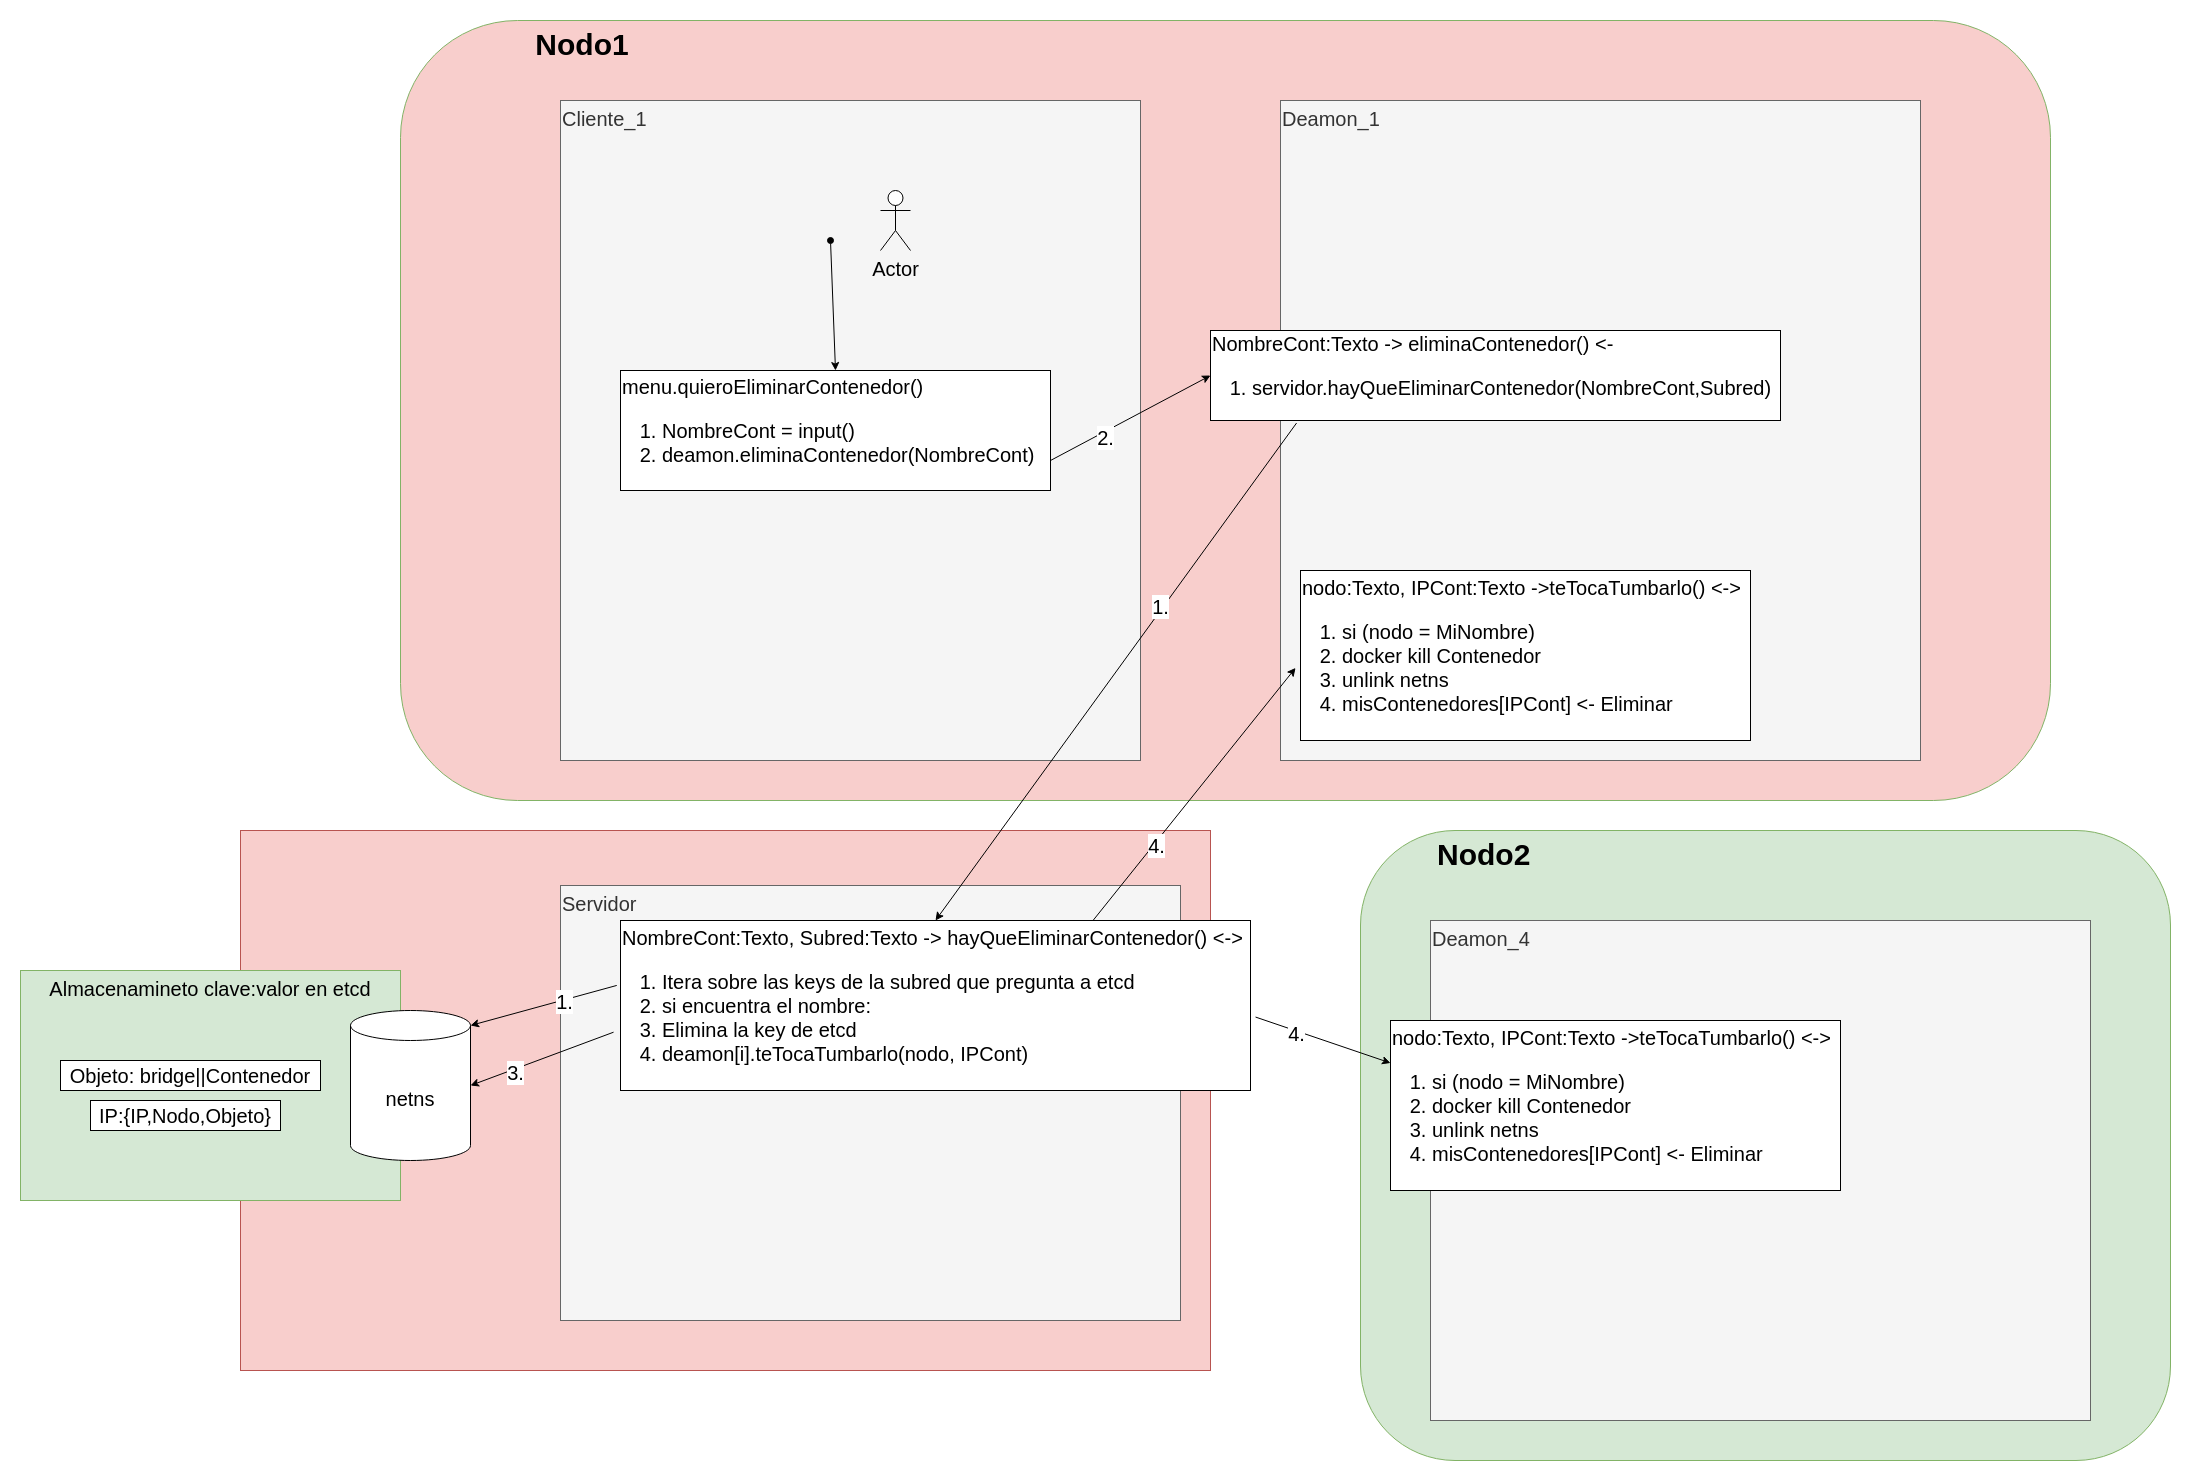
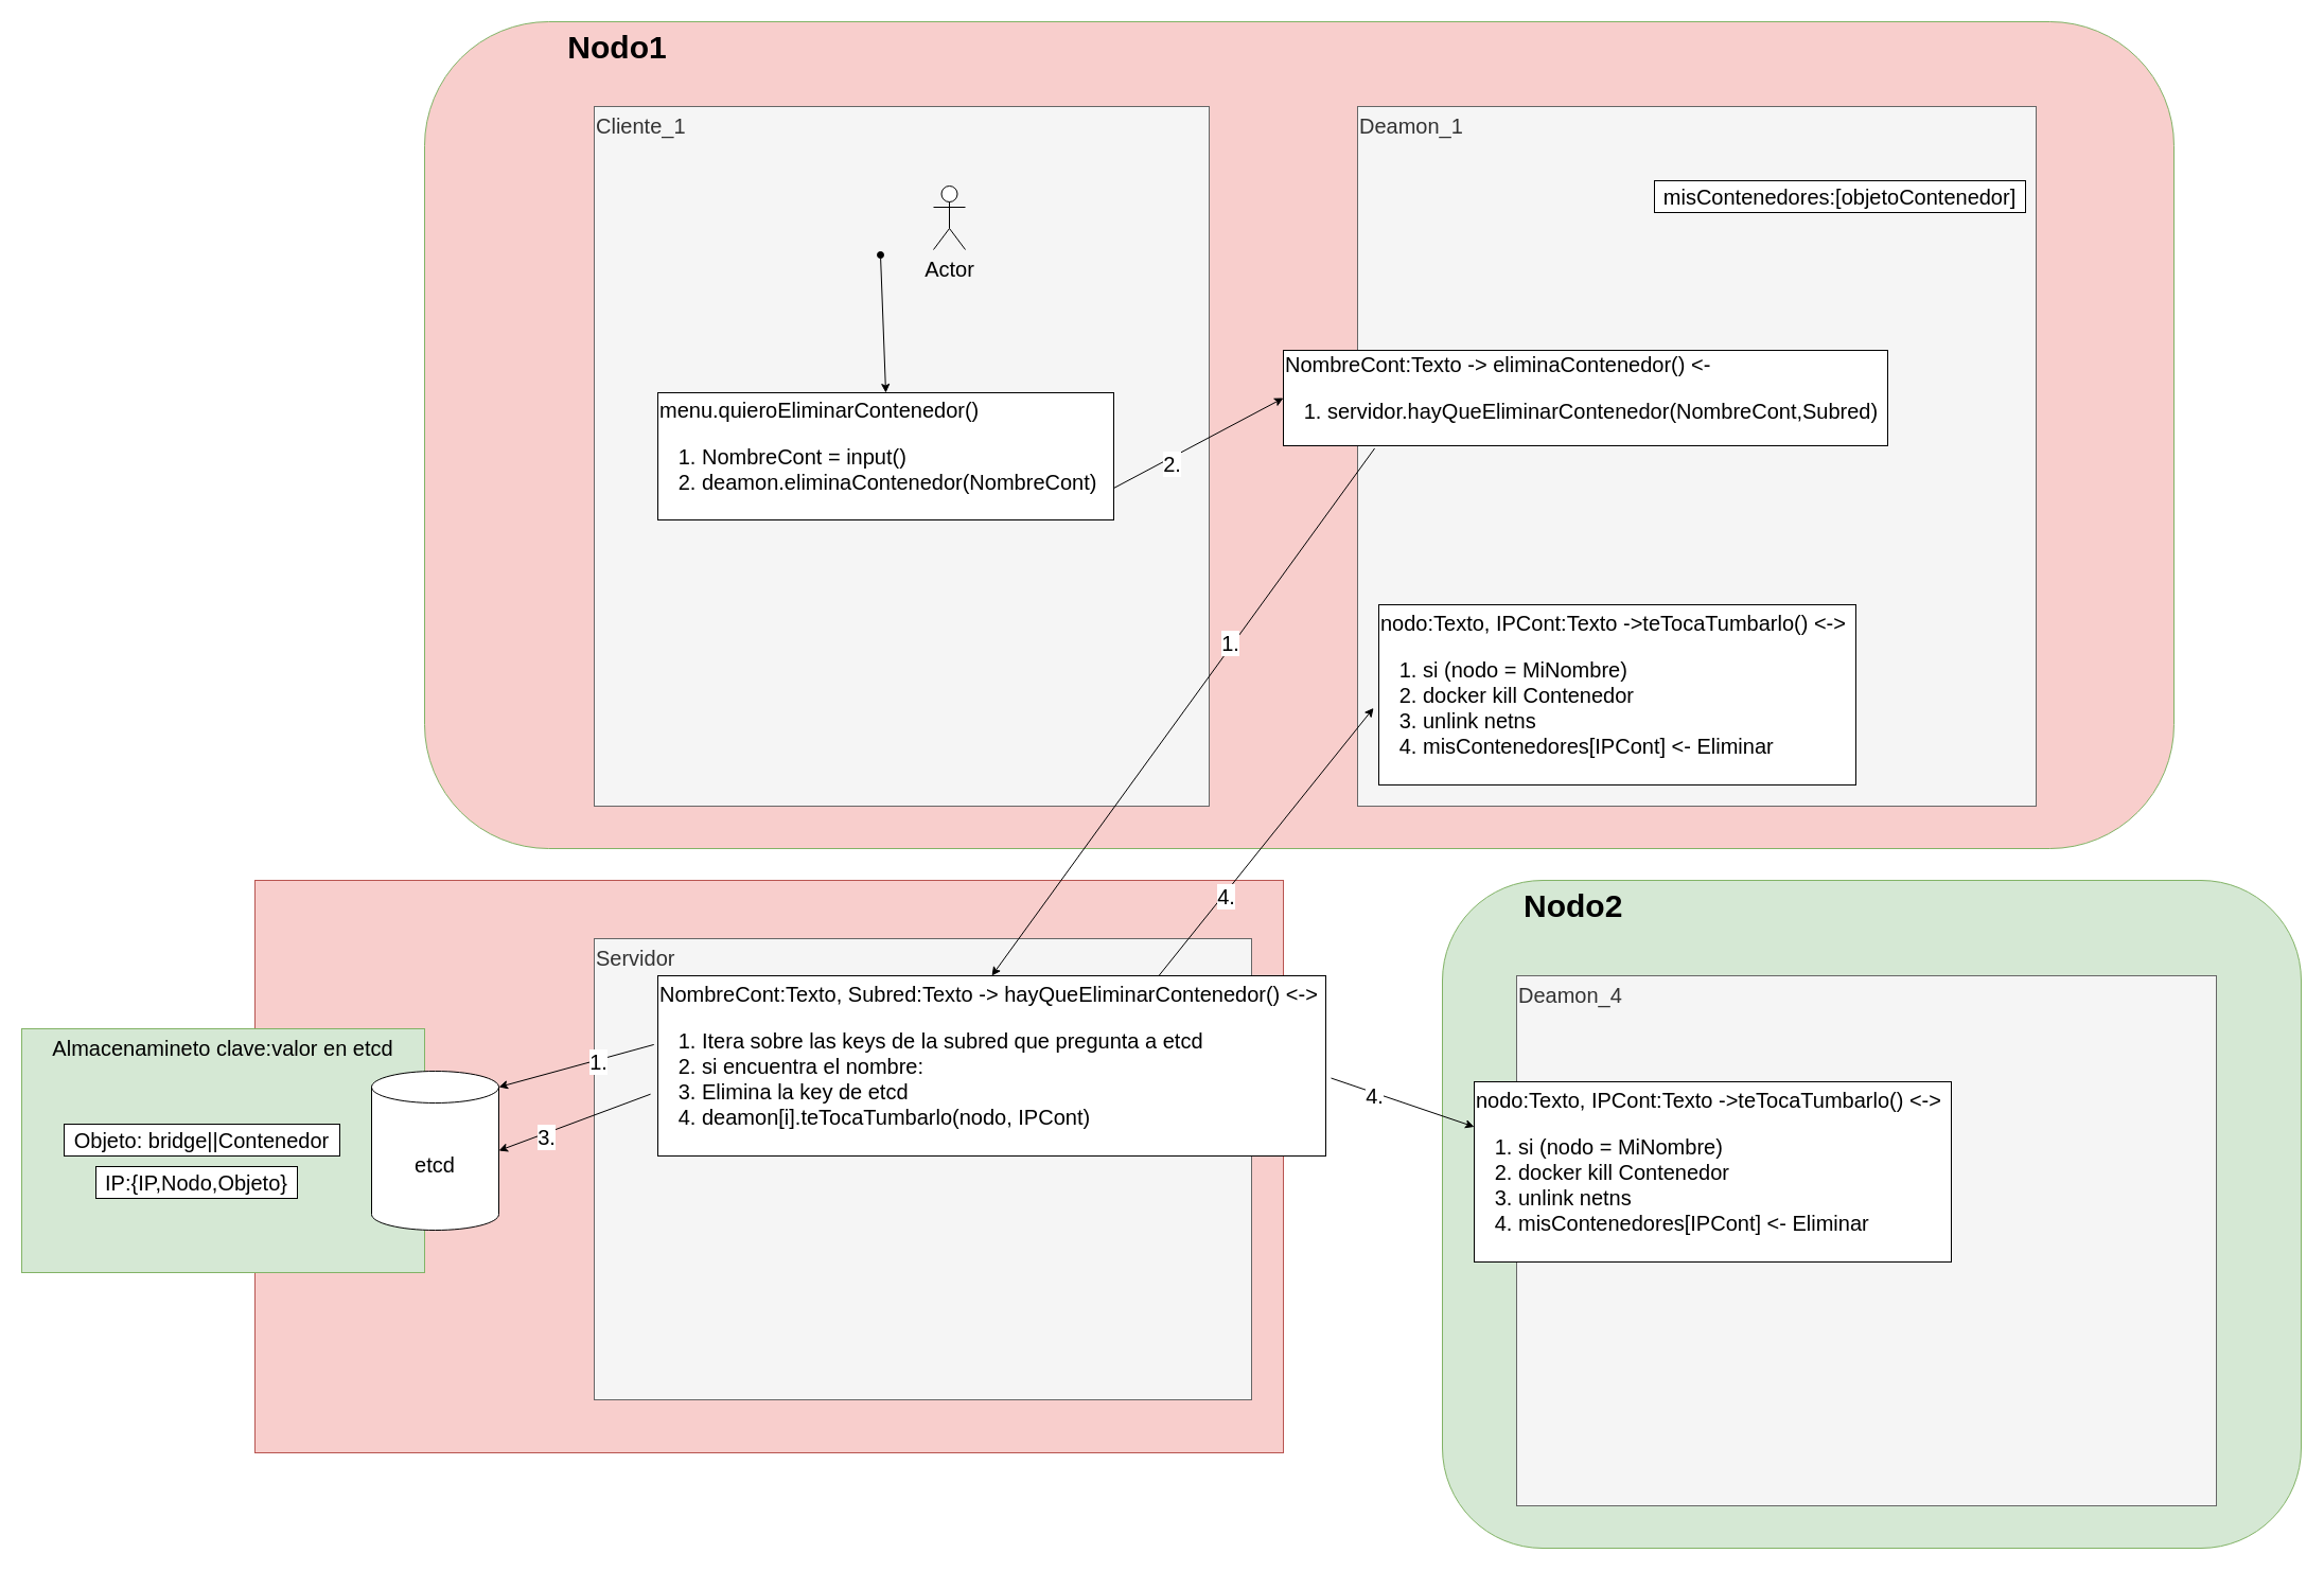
  <mxCell id="0" />
  <mxCell id="1" parent="0" />
  <mxCell id="2" value="&amp;nbsp;&amp;nbsp;&amp;nbsp;&amp;nbsp;&amp;nbsp;&amp;nbsp;&amp;nbsp;&amp;nbsp; Nodo2" style="rounded=1;whiteSpace=wrap;html=1;fontSize=30;fillColor=#d5e8d4;strokeColor=#82b366;fontStyle=1;verticalAlign=top;align=left;" vertex="1" parent="1"><mxGeometry x="1360" y="830" width="810" height="630" as="geometry" /></mxCell>
  <mxCell id="3" value="&amp;nbsp;&amp;nbsp;&amp;nbsp;&amp;nbsp;&amp;nbsp;&amp;nbsp;&amp;nbsp;&amp;nbsp;&amp;nbsp;&amp;nbsp;&amp;nbsp;&amp;nbsp;&amp;nbsp;&amp;nbsp;&amp;nbsp; Nodo1" style="rounded=1;whiteSpace=wrap;html=1;fillColor=#f8cecc;strokeColor=#82b366;fontSize=30;fontStyle=1;verticalAlign=top;align=left;" vertex="1" parent="1"><mxGeometry x="400" y="20" width="1650" height="780" as="geometry" /></mxCell>
  <mxCell id="4" value="" style="rounded=0;whiteSpace=wrap;html=1;fillColor=#f8cecc;strokeColor=#b85450;" parent="1" vertex="1"><mxGeometry x="240" y="830" width="970" height="540" as="geometry" /></mxCell>
  <mxCell id="5" value="Cliente_1" style="rounded=0;whiteSpace=wrap;html=1;fillColor=#f5f5f5;fontColor=#333333;strokeColor=#666666;fontSize=20;align=left;horizontal=1;verticalAlign=top;" parent="1" vertex="1"><mxGeometry x="560" y="100" width="580" height="660" as="geometry" /></mxCell>
  <mxCell id="6" value="Deamon_1" style="rounded=0;whiteSpace=wrap;html=1;fillColor=#f5f5f5;fontColor=#333333;strokeColor=#666666;fontSize=20;align=left;horizontal=1;verticalAlign=top;" parent="1" vertex="1"><mxGeometry x="1280" y="100" width="640" height="660" as="geometry" /></mxCell>
  <mxCell id="7" value="Deamon_4" style="rounded=0;whiteSpace=wrap;html=1;fillColor=#f5f5f5;fontColor=#333333;strokeColor=#666666;fontSize=20;align=left;horizontal=1;verticalAlign=top;" parent="1" vertex="1"><mxGeometry x="1430" y="920" width="660" height="500" as="geometry" /></mxCell>
  <mxCell id="8" value="Servidor" style="rounded=0;whiteSpace=wrap;html=1;fillColor=#f5f5f5;fontColor=#333333;strokeColor=#666666;fontSize=20;align=left;horizontal=1;verticalAlign=top;" parent="1" vertex="1"><mxGeometry x="560" y="885" width="620" height="435" as="geometry" /></mxCell>
  <mxCell id="9" value="&lt;div&gt;menu.quieroEliminarContenedor()&lt;/div&gt;&lt;div&gt;&lt;ol&gt;&lt;li&gt;NombreCont = input()&lt;/li&gt;&lt;li&gt;deamon.eliminaContenedor(NombreCont)&lt;br&gt;&lt;/li&gt;&lt;/ol&gt;&lt;/div&gt;" style="rounded=0;whiteSpace=wrap;html=1;fontSize=20;autosize=1;align=left;" parent="1" vertex="1"><mxGeometry x="620" y="370" width="430" height="120" as="geometry" /></mxCell>
  <mxCell id="10" value="" style="endArrow=classic;html=1;rounded=0;fontSize=20;entryX=0.5;entryY=0;entryDx=0;entryDy=0;startArrow=oval;startFill=1;" parent="1" target="9" edge="1"><mxGeometry width="50" height="50" relative="1" as="geometry"><mxPoint x="830" y="240" as="sourcePoint" /><mxPoint x="830" y="380" as="targetPoint" /></mxGeometry></mxCell>
- <mxCell id="11" value="Actor" style="shape=umlActor;verticalLabelPosition=bottom;verticalAlign=top;html=1;outlineConnect=0;fontSize=20;" parent="1" vertex="1"><mxGeometry x="880" y="190" width="30" height="60" as="geometry" /></mxCell>
+ <mxCell id="11" value="Actor" style="shape=umlActor;verticalLabelPosition=bottom;verticalAlign=top;html=1;outlineConnect=0;fontSize=20;" parent="1" vertex="1"><mxGeometry x="880" y="175" width="30" height="60" as="geometry" /></mxCell>
  <mxCell id="12" value="&lt;div&gt;NombreCont:Texto -&amp;gt; eliminaContenedor() &amp;lt;-&lt;/div&gt;&lt;div&gt;&lt;ol&gt;&lt;li&gt;servidor.hayQueEliminarContenedor(NombreCont,Subred)&lt;br&gt;&lt;/li&gt;&lt;/ol&gt;&lt;/div&gt;" style="rounded=0;whiteSpace=wrap;html=1;fontSize=20;autosize=1;align=left;" parent="1" vertex="1"><mxGeometry x="1210" y="330" width="570" height="90" as="geometry" /></mxCell>
  <mxCell id="13" value="&lt;div&gt;NombreCont:Texto, Subred:Texto -&amp;gt; hayQueEliminarContenedor() &amp;lt;-&amp;gt;&lt;/div&gt;&lt;div&gt;&lt;ol&gt;&lt;li&gt;Itera sobre las keys de la subred que pregunta a etcd&lt;/li&gt;&lt;li&gt;si encuentra el nombre:&lt;/li&gt;&lt;li&gt;Elimina la key de etcd&lt;/li&gt;&lt;li&gt;deamon[i].teTocaTumbarlo(nodo, IPCont)&lt;br&gt;&lt;/li&gt;&lt;/ol&gt;&lt;/div&gt;" style="rounded=0;whiteSpace=wrap;html=1;fontSize=20;autosize=1;align=left;" parent="1" vertex="1"><mxGeometry x="620" y="920" width="630" height="170" as="geometry" /></mxCell>
  <mxCell id="14" value="" style="endArrow=classic;html=1;rounded=0;exitX=1;exitY=0.75;exitDx=0;exitDy=0;entryX=0;entryY=0.5;entryDx=0;entryDy=0;" parent="1" source="9" target="12" edge="1"><mxGeometry width="50" height="50" relative="1" as="geometry"><mxPoint x="1160" y="860" as="sourcePoint" /><mxPoint x="1210" y="810" as="targetPoint" /></mxGeometry></mxCell>
  <mxCell id="15" value="&lt;font style=&quot;font-size: 20px&quot;&gt;2.&lt;/font&gt;" style="edgeLabel;html=1;align=center;verticalAlign=middle;resizable=0;points=[];" parent="14" vertex="1" connectable="0"><mxGeometry x="-0.346" y="-5" relative="1" as="geometry"><mxPoint as="offset" /></mxGeometry></mxCell>
  <mxCell id="16" value="" style="endArrow=classic;html=1;rounded=0;exitX=0.151;exitY=1.028;exitDx=0;exitDy=0;exitPerimeter=0;entryX=0.5;entryY=0;entryDx=0;entryDy=0;" parent="1" source="12" target="13" edge="1"><mxGeometry width="50" height="50" relative="1" as="geometry"><mxPoint x="1160" y="860" as="sourcePoint" /><mxPoint x="1210" y="620" as="targetPoint" /></mxGeometry></mxCell>
  <mxCell id="17" value="1." style="edgeLabel;html=1;align=center;verticalAlign=middle;resizable=0;points=[];fontSize=20;" parent="16" vertex="1" connectable="0"><mxGeometry x="-0.257" y="-2" relative="1" as="geometry"><mxPoint x="-1" as="offset" /></mxGeometry></mxCell>
  <mxCell id="18" value="" style="endArrow=classic;html=1;rounded=0;exitX=-0.006;exitY=0.382;exitDx=0;exitDy=0;entryX=1;entryY=0;entryDx=0;entryDy=15;entryPerimeter=0;exitPerimeter=0;" parent="1" source="13" target="28" edge="1"><mxGeometry width="50" height="50" relative="1" as="geometry"><mxPoint x="1160" y="880" as="sourcePoint" /><mxPoint x="460" y="1075" as="targetPoint" /></mxGeometry></mxCell>
  <mxCell id="19" value="1." style="edgeLabel;html=1;align=center;verticalAlign=middle;resizable=0;points=[];fontSize=20;" parent="18" vertex="1" connectable="0"><mxGeometry x="-0.27" y="1" relative="1" as="geometry"><mxPoint as="offset" /></mxGeometry></mxCell>
  <mxCell id="20" value="" style="endArrow=classic;html=1;rounded=0;fontSize=20;exitX=-0.011;exitY=0.657;exitDx=0;exitDy=0;exitPerimeter=0;entryX=1;entryY=0.5;entryDx=0;entryDy=0;entryPerimeter=0;" parent="1" source="13" target="28" edge="1"><mxGeometry width="50" height="50" relative="1" as="geometry"><mxPoint x="800" y="810" as="sourcePoint" /><mxPoint x="460" y="1105" as="targetPoint" /></mxGeometry></mxCell>
  <mxCell id="21" value="3." style="edgeLabel;html=1;align=center;verticalAlign=middle;resizable=0;points=[];fontSize=20;" parent="20" vertex="1" connectable="0"><mxGeometry x="0.392" y="3" relative="1" as="geometry"><mxPoint as="offset" /></mxGeometry></mxCell>
  <mxCell id="22" value="&lt;div&gt;nodo:Texto, IPCont:Texto -&amp;gt;teTocaTumbarlo() &amp;lt;-&amp;gt;&lt;/div&gt;&lt;div&gt;&lt;ol&gt;&lt;li&gt;si (nodo = MiNombre)&lt;/li&gt;&lt;li&gt;docker kill Contenedor&lt;/li&gt;&lt;li&gt;unlink netns&lt;/li&gt;&lt;li&gt;misContenedores[IPCont] &amp;lt;- Eliminar&lt;br&gt;&lt;/li&gt;&lt;/ol&gt;&lt;/div&gt;" style="rounded=0;whiteSpace=wrap;html=1;fontSize=20;autosize=1;align=left;" parent="1" vertex="1"><mxGeometry x="1300" y="570" width="450" height="170" as="geometry" /></mxCell>
  <mxCell id="23" value="" style="endArrow=classic;html=1;rounded=0;fontSize=20;exitX=0.75;exitY=0;exitDx=0;exitDy=0;entryX=-0.011;entryY=0.573;entryDx=0;entryDy=0;entryPerimeter=0;" parent="1" source="13" target="22" edge="1"><mxGeometry width="50" height="50" relative="1" as="geometry"><mxPoint x="1350" y="720" as="sourcePoint" /><mxPoint x="1400" y="670" as="targetPoint" /></mxGeometry></mxCell>
  <mxCell id="24" value="4." style="edgeLabel;html=1;align=center;verticalAlign=middle;resizable=0;points=[];fontSize=20;" parent="23" vertex="1" connectable="0"><mxGeometry x="-0.397" y="-2" relative="1" as="geometry"><mxPoint as="offset" /></mxGeometry></mxCell>
  <mxCell id="25" value="" style="endArrow=classic;html=1;rounded=0;fontSize=20;exitX=1.008;exitY=0.568;exitDx=0;exitDy=0;entryX=0;entryY=0.25;entryDx=0;entryDy=0;exitPerimeter=0;" parent="1" source="13" target="32" edge="1"><mxGeometry width="50" height="50" relative="1" as="geometry"><mxPoint x="1370" y="1316.5" as="sourcePoint" /><mxPoint x="1535.05" y="1107.41" as="targetPoint" /></mxGeometry></mxCell>
  <mxCell id="26" value="4." style="edgeLabel;html=1;align=center;verticalAlign=middle;resizable=0;points=[];fontSize=20;" parent="25" vertex="1" connectable="0"><mxGeometry x="-0.397" y="-2" relative="1" as="geometry"><mxPoint as="offset" /></mxGeometry></mxCell>
  <mxCell id="27" value="&lt;div align=&quot;left&quot;&gt;Almacenamineto clave:valor en etcd&lt;br&gt;&lt;/div&gt;" style="rounded=0;whiteSpace=wrap;html=1;fontSize=20;fillColor=#d5e8d4;strokeColor=#82b366;horizontal=1;verticalAlign=top;" parent="1" vertex="1"><mxGeometry x="20" y="970" width="380" height="230" as="geometry" /></mxCell>
- <mxCell id="28" value="netns" style="shape=cylinder3;whiteSpace=wrap;html=1;boundedLbl=1;backgroundOutline=1;size=15;fontSize=20;" parent="1" vertex="1"><mxGeometry x="350" y="1010" width="120" height="150" as="geometry" /></mxCell>
+ <mxCell id="28" value="etcd" style="shape=cylinder3;whiteSpace=wrap;html=1;boundedLbl=1;backgroundOutline=1;size=15;fontSize=20;" parent="1" vertex="1"><mxGeometry x="350" y="1010" width="120" height="150" as="geometry" /></mxCell>
  <mxCell id="29" value="IP:{IP,Nodo,Objeto}" style="rounded=0;whiteSpace=wrap;html=1;fontSize=20;autosize=1;" parent="1" vertex="1"><mxGeometry x="90" y="1100" width="190" height="30" as="geometry" /></mxCell>
  <mxCell id="30" value="Objeto: bridge||Contenedor" style="rounded=0;whiteSpace=wrap;html=1;fontSize=20;autosize=1;" parent="1" vertex="1"><mxGeometry x="60" y="1060" width="260" height="30" as="geometry" /></mxCell>
+ <mxCell id="31" value="misContenedores:[objetoContenedor]" style="rounded=0;whiteSpace=wrap;html=1;fontSize=20;autosize=1;" parent="1" vertex="1"><mxGeometry x="1560" y="170" width="350" height="30" as="geometry" /></mxCell>
  <mxCell id="32" value="&lt;div&gt;nodo:Texto, IPCont:Texto -&amp;gt;teTocaTumbarlo() &amp;lt;-&amp;gt;&lt;/div&gt;&lt;div&gt;&lt;ol&gt;&lt;li&gt;si (nodo = MiNombre)&lt;/li&gt;&lt;li&gt;docker kill Contenedor&lt;/li&gt;&lt;li&gt;unlink netns&lt;/li&gt;&lt;li&gt;misContenedores[IPCont] &amp;lt;- Eliminar&lt;br&gt;&lt;/li&gt;&lt;/ol&gt;&lt;/div&gt;" style="rounded=0;whiteSpace=wrap;html=1;fontSize=20;autosize=1;align=left;" parent="1" vertex="1"><mxGeometry x="1390" y="1020" width="450" height="170" as="geometry" /></mxCell>
